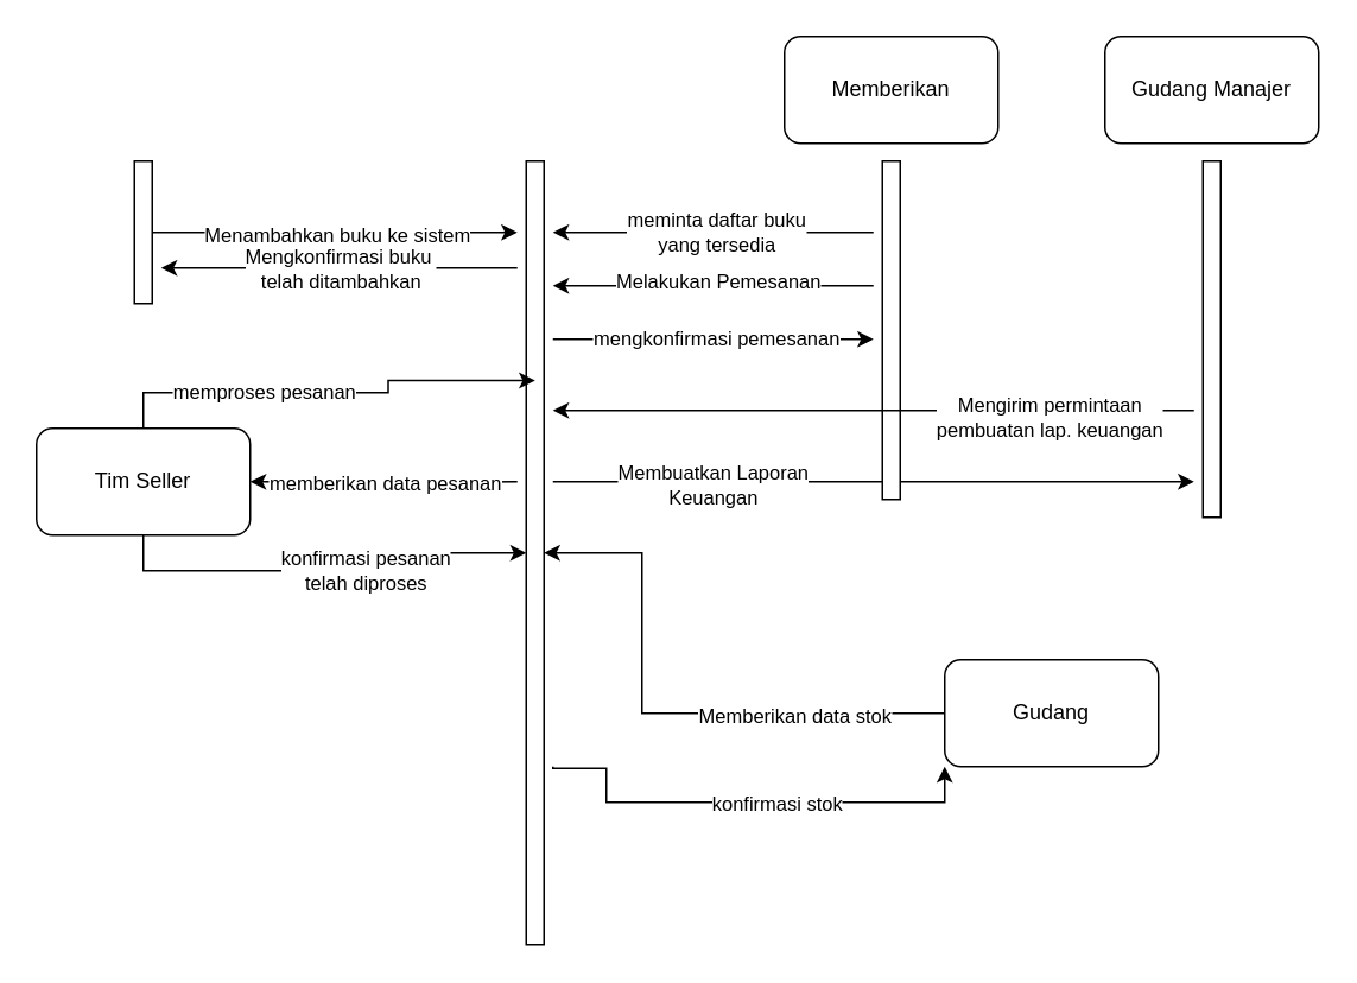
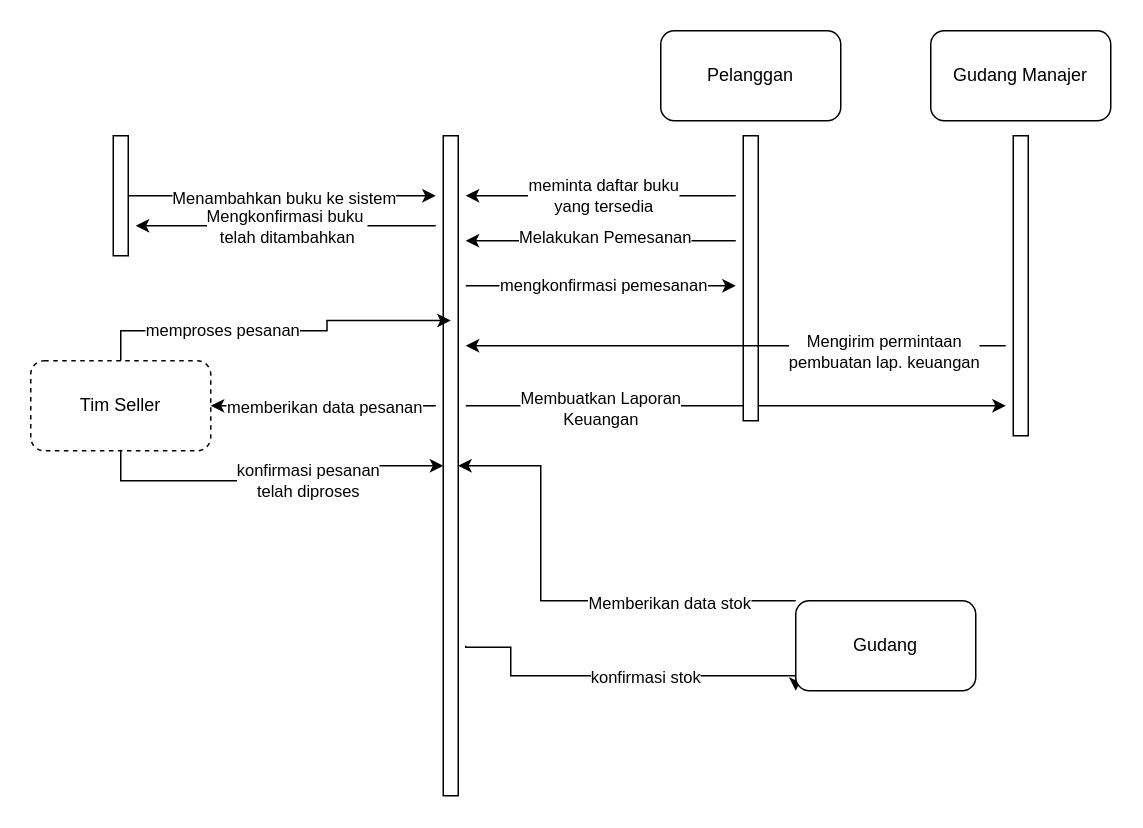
  <mxCell id="0" />
  <mxCell id="1" parent="0" />
- <mxCell id="2" value="Memberikan" style="rounded=1;whiteSpace=wrap;html=1;" vertex="1" parent="1"><mxGeometry x="440" y="20" width="120" height="60" as="geometry" /></mxCell>
+ <mxCell id="2" value="Pelanggan" style="rounded=1;whiteSpace=wrap;html=1;" vertex="1" parent="1"><mxGeometry x="440" y="20" width="120" height="60" as="geometry" /></mxCell>
  <mxCell id="3" style="edgeStyle=orthogonalEdgeStyle;rounded=0;orthogonalLoop=1;jettySize=auto;html=1;curved=0;" edge="1" parent="1" source="5"><mxGeometry relative="1" as="geometry"><mxPoint x="290" y="130" as="targetPoint" /></mxGeometry></mxCell>
  <mxCell id="4" value="Menambahkan buku ke sistem" style="edgeLabel;html=1;align=center;verticalAlign=middle;resizable=0;points=[];" vertex="1" connectable="0" parent="3"><mxGeometry x="0.012" y="-1" relative="1" as="geometry"><mxPoint as="offset" /></mxGeometry></mxCell>
  <mxCell id="5" value="" style="html=1;points=[[0,0,0,0,5],[0,1,0,0,-5],[1,0,0,0,5],[1,1,0,0,-5]];perimeter=orthogonalPerimeter;outlineConnect=0;targetShapes=umlLifeline;portConstraint=eastwest;newEdgeStyle={&quot;curved&quot;:0,&quot;rounded&quot;:0};" vertex="1" parent="1"><mxGeometry x="75" y="90" width="10" height="80" as="geometry" /></mxCell>
  <mxCell id="6" style="edgeStyle=orthogonalEdgeStyle;rounded=0;orthogonalLoop=1;jettySize=auto;html=1;curved=0;" edge="1" parent="1"><mxGeometry relative="1" as="geometry"><mxPoint x="90" y="150" as="targetPoint" /><mxPoint x="290" y="150" as="sourcePoint" /></mxGeometry></mxCell>
  <mxCell id="7" value="Mengkonfirmasi buku&amp;nbsp;&lt;div&gt;telah ditambahkan&lt;/div&gt;" style="edgeLabel;html=1;align=center;verticalAlign=middle;resizable=0;points=[];" vertex="1" connectable="0" parent="6"><mxGeometry relative="1" as="geometry"><mxPoint as="offset" /></mxGeometry></mxCell>
  <mxCell id="8" style="edgeStyle=orthogonalEdgeStyle;rounded=0;orthogonalLoop=1;jettySize=auto;html=1;curved=0;" edge="1" parent="1"><mxGeometry relative="1" as="geometry"><mxPoint x="490" y="190" as="targetPoint" /><mxPoint x="310" y="190" as="sourcePoint" /></mxGeometry></mxCell>
  <mxCell id="9" value="mengkonfirmasi pemesanan" style="edgeLabel;html=1;align=center;verticalAlign=middle;resizable=0;points=[];" vertex="1" connectable="0" parent="8"><mxGeometry x="0.011" y="1" relative="1" as="geometry"><mxPoint as="offset" /></mxGeometry></mxCell>
  <mxCell id="10" style="edgeStyle=orthogonalEdgeStyle;rounded=0;orthogonalLoop=1;jettySize=auto;html=1;curved=0;" edge="1" parent="1"><mxGeometry relative="1" as="geometry"><mxPoint x="670" y="270" as="targetPoint" /><mxPoint x="310" y="270" as="sourcePoint" /></mxGeometry></mxCell>
  <mxCell id="11" value="Membuatkan Laporan&lt;div&gt;Keuangan&lt;/div&gt;" style="edgeLabel;html=1;align=center;verticalAlign=middle;resizable=0;points=[];" vertex="1" connectable="0" parent="10"><mxGeometry x="-0.506" y="-1" relative="1" as="geometry"><mxPoint as="offset" /></mxGeometry></mxCell>
  <mxCell id="12" style="edgeStyle=orthogonalEdgeStyle;rounded=0;orthogonalLoop=1;jettySize=auto;html=1;curved=0;entryX=1;entryY=0.5;entryDx=0;entryDy=0;" edge="1" parent="1" target="30"><mxGeometry relative="1" as="geometry"><mxPoint x="290" y="270" as="sourcePoint" /></mxGeometry></mxCell>
  <mxCell id="13" value="memberikan data pesanan" style="edgeLabel;html=1;align=center;verticalAlign=middle;resizable=0;points=[];" vertex="1" connectable="0" parent="12"><mxGeometry x="-0.003" relative="1" as="geometry"><mxPoint as="offset" /></mxGeometry></mxCell>
  <mxCell id="14" style="edgeStyle=orthogonalEdgeStyle;rounded=0;orthogonalLoop=1;jettySize=auto;html=1;curved=0;entryX=0;entryY=1;entryDx=0;entryDy=0;" edge="1" parent="1" target="33"><mxGeometry relative="1" as="geometry"><mxPoint x="310" y="430" as="sourcePoint" /><Array as="points"><mxPoint x="310" y="431" /><mxPoint x="340" y="431" /><mxPoint x="340" y="450" /><mxPoint x="530" y="450" /></Array></mxGeometry></mxCell>
  <mxCell id="15" value="konfirmasi stok" style="edgeLabel;html=1;align=center;verticalAlign=middle;resizable=0;points=[];" vertex="1" connectable="0" parent="14"><mxGeometry x="0.113" relative="1" as="geometry"><mxPoint as="offset" /></mxGeometry></mxCell>
  <mxCell id="16" value="" style="html=1;points=[[0,0,0,0,5],[0,1,0,0,-5],[1,0,0,0,5],[1,1,0,0,-5]];perimeter=orthogonalPerimeter;outlineConnect=0;targetShapes=umlLifeline;portConstraint=eastwest;newEdgeStyle={&quot;curved&quot;:0,&quot;rounded&quot;:0};" vertex="1" parent="1"><mxGeometry x="295" y="90" width="10" height="440" as="geometry" /></mxCell>
  <mxCell id="17" style="edgeStyle=orthogonalEdgeStyle;rounded=0;orthogonalLoop=1;jettySize=auto;html=1;curved=0;" edge="1" parent="1"><mxGeometry relative="1" as="geometry"><mxPoint x="310" y="130" as="targetPoint" /><mxPoint x="490" y="130" as="sourcePoint" /></mxGeometry></mxCell>
  <mxCell id="18" value="meminta daftar buku&lt;div&gt;yang tersedia&lt;/div&gt;" style="edgeLabel;html=1;align=center;verticalAlign=middle;resizable=0;points=[];" vertex="1" connectable="0" parent="17"><mxGeometry x="-0.011" y="-1" relative="1" as="geometry"><mxPoint as="offset" /></mxGeometry></mxCell>
  <mxCell id="19" style="edgeStyle=orthogonalEdgeStyle;rounded=0;orthogonalLoop=1;jettySize=auto;html=1;curved=0;" edge="1" parent="1"><mxGeometry relative="1" as="geometry"><mxPoint x="310" y="160" as="targetPoint" /><mxPoint x="490" y="160" as="sourcePoint" /></mxGeometry></mxCell>
  <mxCell id="20" value="Melakukan Pemesanan" style="edgeLabel;html=1;align=center;verticalAlign=middle;resizable=0;points=[];" vertex="1" connectable="0" parent="19"><mxGeometry x="-0.022" y="-3" relative="1" as="geometry"><mxPoint as="offset" /></mxGeometry></mxCell>
  <mxCell id="21" value="" style="html=1;points=[[0,0,0,0,5],[0,1,0,0,-5],[1,0,0,0,5],[1,1,0,0,-5]];perimeter=orthogonalPerimeter;outlineConnect=0;targetShapes=umlLifeline;portConstraint=eastwest;newEdgeStyle={&quot;curved&quot;:0,&quot;rounded&quot;:0};" vertex="1" parent="1"><mxGeometry x="495" y="90" width="10" height="190" as="geometry" /></mxCell>
  <mxCell id="22" value="Gudang Manajer" style="rounded=1;whiteSpace=wrap;html=1;" vertex="1" parent="1"><mxGeometry x="620" y="20" width="120" height="60" as="geometry" /></mxCell>
  <mxCell id="23" style="edgeStyle=orthogonalEdgeStyle;rounded=0;orthogonalLoop=1;jettySize=auto;html=1;curved=0;" edge="1" parent="1"><mxGeometry relative="1" as="geometry"><mxPoint x="310" y="230" as="targetPoint" /><mxPoint x="670" y="230" as="sourcePoint" /></mxGeometry></mxCell>
  <mxCell id="24" value="Mengirim permintaan&lt;div&gt;pembuatan lap. keuangan&lt;/div&gt;" style="edgeLabel;html=1;align=center;verticalAlign=middle;resizable=0;points=[];" vertex="1" connectable="0" parent="23"><mxGeometry x="-0.544" y="3" relative="1" as="geometry"><mxPoint as="offset" /></mxGeometry></mxCell>
  <mxCell id="25" value="" style="html=1;points=[[0,0,0,0,5],[0,1,0,0,-5],[1,0,0,0,5],[1,1,0,0,-5]];perimeter=orthogonalPerimeter;outlineConnect=0;targetShapes=umlLifeline;portConstraint=eastwest;newEdgeStyle={&quot;curved&quot;:0,&quot;rounded&quot;:0};" vertex="1" parent="1"><mxGeometry x="675" y="90" width="10" height="200" as="geometry" /></mxCell>
  <mxCell id="26" style="edgeStyle=orthogonalEdgeStyle;rounded=0;orthogonalLoop=1;jettySize=auto;html=1;exitX=0.5;exitY=1;exitDx=0;exitDy=0;" edge="1" parent="1" source="30" target="16"><mxGeometry relative="1" as="geometry" /></mxCell>
  <mxCell id="27" value="konfirmasi pesanan&lt;div&gt;telah diproses&lt;/div&gt;" style="edgeLabel;html=1;align=center;verticalAlign=middle;resizable=0;points=[];" vertex="1" connectable="0" parent="26"><mxGeometry x="0.176" y="1" relative="1" as="geometry"><mxPoint as="offset" /></mxGeometry></mxCell>
  <mxCell id="28" style="edgeStyle=orthogonalEdgeStyle;rounded=0;orthogonalLoop=1;jettySize=auto;html=1;exitX=0.5;exitY=0;exitDx=0;exitDy=0;entryX=0.5;entryY=0.28;entryDx=0;entryDy=0;entryPerimeter=0;" edge="1" parent="1" source="30" target="16"><mxGeometry relative="1" as="geometry" /></mxCell>
  <mxCell id="29" value="memproses pesanan" style="edgeLabel;html=1;align=center;verticalAlign=middle;resizable=0;points=[];" vertex="1" connectable="0" parent="28"><mxGeometry x="-0.296" y="1" relative="1" as="geometry"><mxPoint as="offset" /></mxGeometry></mxCell>
- <mxCell id="30" value="Tim Seller" style="rounded=1;whiteSpace=wrap;html=1;" vertex="1" parent="1"><mxGeometry x="20" y="240" width="120" height="60" as="geometry" /></mxCell>
+ <mxCell id="30" value="Tim Seller" style="rounded=1;whiteSpace=wrap;html=1;dashed=1;" vertex="1" parent="1"><mxGeometry x="20" y="240" width="120" height="60" as="geometry" /></mxCell>
  <mxCell id="31" style="edgeStyle=orthogonalEdgeStyle;rounded=0;orthogonalLoop=1;jettySize=auto;html=1;" edge="1" parent="1" source="33" target="16"><mxGeometry relative="1" as="geometry"><Array as="points"><mxPoint x="360" y="400" /><mxPoint x="360" y="310" /></Array></mxGeometry></mxCell>
  <mxCell id="32" value="Memberikan data stok" style="edgeLabel;html=1;align=center;verticalAlign=middle;resizable=0;points=[];" vertex="1" connectable="0" parent="31"><mxGeometry x="-0.458" y="1" relative="1" as="geometry"><mxPoint as="offset" /></mxGeometry></mxCell>
- <mxCell id="33" value="Gudang" style="rounded=1;whiteSpace=wrap;html=1;" vertex="1" parent="1"><mxGeometry x="530" y="370" width="120" height="60" as="geometry" /></mxCell>
+ <mxCell id="33" value="Gudang" style="rounded=1;whiteSpace=wrap;html=1;" vertex="1" parent="1"><mxGeometry x="530" y="400" width="120" height="60" as="geometry" /></mxCell>
